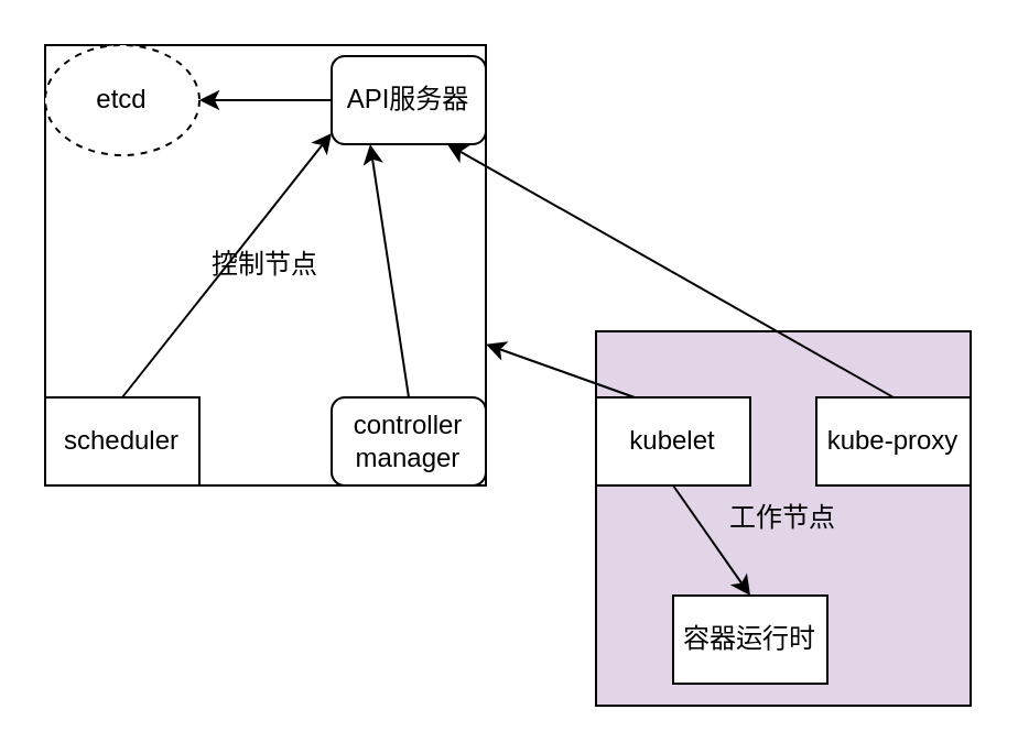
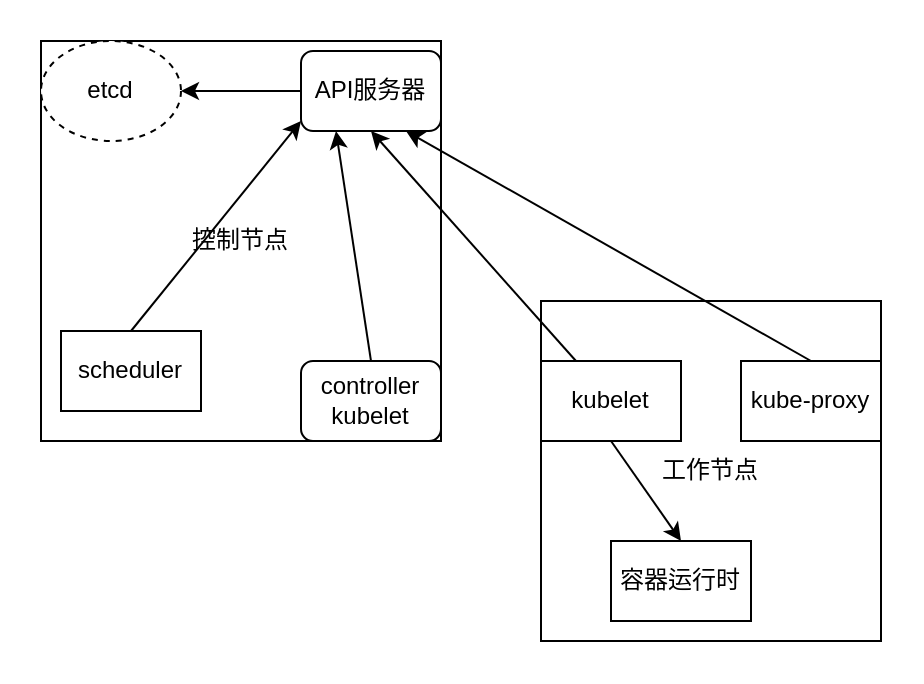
  <mxCell id="0" />
  <mxCell id="1" parent="0" />
  <mxCell id="2" value="控制节点" style="whiteSpace=wrap;html=1;aspect=fixed;" parent="1" vertex="1"><mxGeometry x="20" y="20" width="200" height="200" as="geometry" /></mxCell>
- <mxCell id="3" value="工作节点" style="whiteSpace=wrap;html=1;aspect=fixed;fillColor=#e1d5e7;" parent="1" vertex="1"><mxGeometry x="270" y="150" width="170" height="170" as="geometry" /></mxCell>
+ <mxCell id="3" value="工作节点" style="whiteSpace=wrap;html=1;aspect=fixed;" parent="1" vertex="1"><mxGeometry x="270" y="150" width="170" height="170" as="geometry" /></mxCell>
  <mxCell id="4" value="etcd" style="ellipse;whiteSpace=wrap;html=1;dashed=1;" parent="1" vertex="1"><mxGeometry x="20" y="20" width="70" height="50" as="geometry" /></mxCell>
  <mxCell id="5" style="edgeStyle=orthogonalEdgeStyle;rounded=0;orthogonalLoop=1;jettySize=auto;html=1;exitX=0;exitY=0.5;exitDx=0;exitDy=0;entryX=1;entryY=0.5;entryDx=0;entryDy=0;" parent="1" source="6" target="4" edge="1"><mxGeometry relative="1" as="geometry" /></mxCell>
  <mxCell id="6" value="API服务器" style="rounded=1;whiteSpace=wrap;html=1;" parent="1" vertex="1"><mxGeometry x="150" y="25" width="70" height="40" as="geometry" /></mxCell>
- <mxCell id="7" value="scheduler" style="rounded=1;whiteSpace=wrap;html=1;arcSize=0;" parent="1" vertex="1"><mxGeometry x="20" y="180" width="70" height="40" as="geometry" /></mxCell>
- <mxCell id="8" value="controller&lt;br&gt;manager" style="rounded=1;whiteSpace=wrap;html=1;" parent="1" vertex="1"><mxGeometry x="150" y="180" width="70" height="40" as="geometry" /></mxCell>
+ <mxCell id="7" value="scheduler" style="rounded=1;whiteSpace=wrap;html=1;arcSize=0;" parent="1" vertex="1"><mxGeometry x="30" y="165" width="70" height="40" as="geometry" /></mxCell>
+ <mxCell id="8" value="controller&lt;br&gt;kubelet" style="rounded=1;whiteSpace=wrap;html=1;" parent="1" vertex="1"><mxGeometry x="150" y="180" width="70" height="40" as="geometry" /></mxCell>
  <mxCell id="9" value="" style="endArrow=classic;html=1;exitX=0.5;exitY=0;exitDx=0;exitDy=0;" parent="1" source="7" edge="1"><mxGeometry width="50" height="50" relative="1" as="geometry"><mxPoint x="35" y="180" as="sourcePoint" /><mxPoint x="150" y="60" as="targetPoint" /></mxGeometry></mxCell>
  <mxCell id="10" value="" style="endArrow=classic;html=1;exitX=0.5;exitY=0;exitDx=0;exitDy=0;entryX=0.25;entryY=1;entryDx=0;entryDy=0;" parent="1" source="8" target="6" edge="1"><mxGeometry width="50" height="50" relative="1" as="geometry"><mxPoint x="184.5" y="155" as="sourcePoint" /><mxPoint x="184.5" y="65" as="targetPoint" /></mxGeometry></mxCell>
  <mxCell id="11" value="kubelet" style="rounded=1;whiteSpace=wrap;html=1;arcSize=0;" parent="1" vertex="1"><mxGeometry x="270" y="180" width="70" height="40" as="geometry" /></mxCell>
  <mxCell id="12" value="kube-proxy" style="rounded=1;whiteSpace=wrap;html=1;arcSize=0;" parent="1" vertex="1"><mxGeometry x="370" y="180" width="70" height="40" as="geometry" /></mxCell>
  <mxCell id="13" value="容器运行时" style="rounded=1;whiteSpace=wrap;html=1;arcSize=0;" parent="1" vertex="1"><mxGeometry x="305" y="270" width="70" height="40" as="geometry" /></mxCell>
  <mxCell id="14" value="" style="endArrow=classic;html=1;exitX=0.5;exitY=1;exitDx=0;exitDy=0;entryX=0.5;entryY=0;entryDx=0;entryDy=0;" parent="1" source="11" target="13" edge="1"><mxGeometry width="50" height="50" relative="1" as="geometry"><mxPoint x="200" y="330" as="sourcePoint" /><mxPoint x="260" y="370" as="targetPoint" /></mxGeometry></mxCell>
- <mxCell id="15" value="" style="endArrow=classic;html=1;exitX=0.25;exitY=0;exitDx=0;exitDy=0;" parent="1" source="11" target="2" edge="1"><mxGeometry width="50" height="50" relative="1" as="geometry"><mxPoint x="140" y="350" as="sourcePoint" /><mxPoint x="200" y="65" as="targetPoint" /></mxGeometry></mxCell>
+ <mxCell id="15" value="" style="endArrow=classic;html=1;exitX=0.25;exitY=0;exitDx=0;exitDy=0;entryX=0.5;entryY=1;entryDx=0;entryDy=0;" parent="1" source="11" target="6" edge="1"><mxGeometry width="50" height="50" relative="1" as="geometry"><mxPoint x="140" y="350" as="sourcePoint" /><mxPoint x="200" y="65" as="targetPoint" /></mxGeometry></mxCell>
  <mxCell id="16" value="" style="endArrow=classic;html=1;entryX=0.75;entryY=1;entryDx=0;entryDy=0;exitX=0.5;exitY=0;exitDx=0;exitDy=0;" parent="1" source="12" target="6" edge="1"><mxGeometry width="50" height="50" relative="1" as="geometry"><mxPoint x="297.5" y="190" as="sourcePoint" /><mxPoint x="212.5" y="75" as="targetPoint" /></mxGeometry></mxCell>
